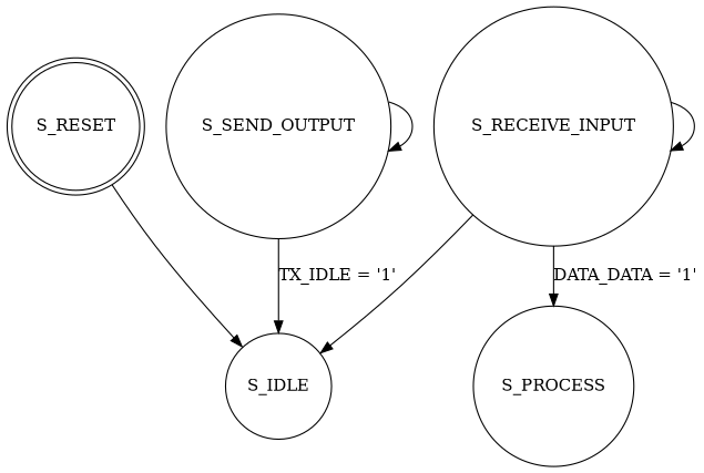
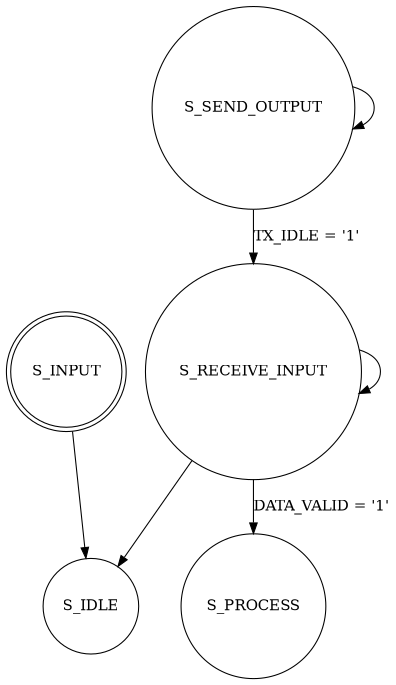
  digraph {
    rankdir=TB
    node [shape=circle]
-   S_RESET [shape=doublecircle]
+   S_RESET [shape=doublecircle label=S_INPUT]
    S_IDLE
    S_RECEIVE_INPUT
    S_PROCESS
    S_SEND_OUTPUT
    S_RESET -> S_IDLE
    S_RECEIVE_INPUT -> S_IDLE
    S_RECEIVE_INPUT -> S_RECEIVE_INPUT
-   S_RECEIVE_INPUT -> S_PROCESS [label="DATA_DATA = '1'"]
-   S_SEND_OUTPUT -> S_IDLE [label="TX_IDLE = '1'"]
+   S_RECEIVE_INPUT -> S_PROCESS [label="DATA_VALID = '1'"]
+   S_SEND_OUTPUT -> S_RECEIVE_INPUT [label="TX_IDLE = '1'"]
    S_SEND_OUTPUT -> S_SEND_OUTPUT
  }
